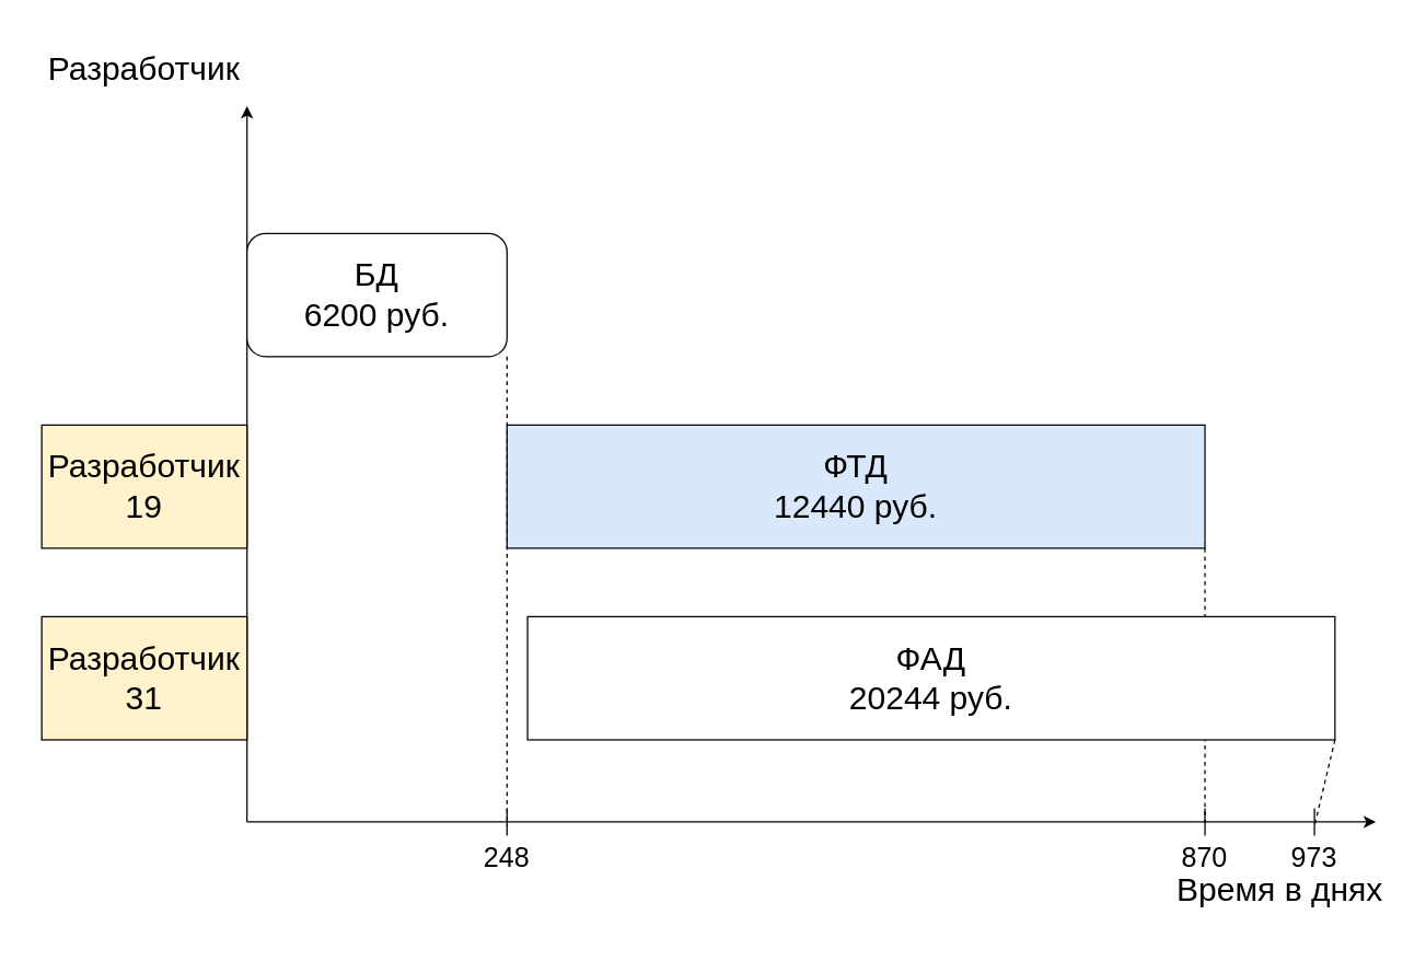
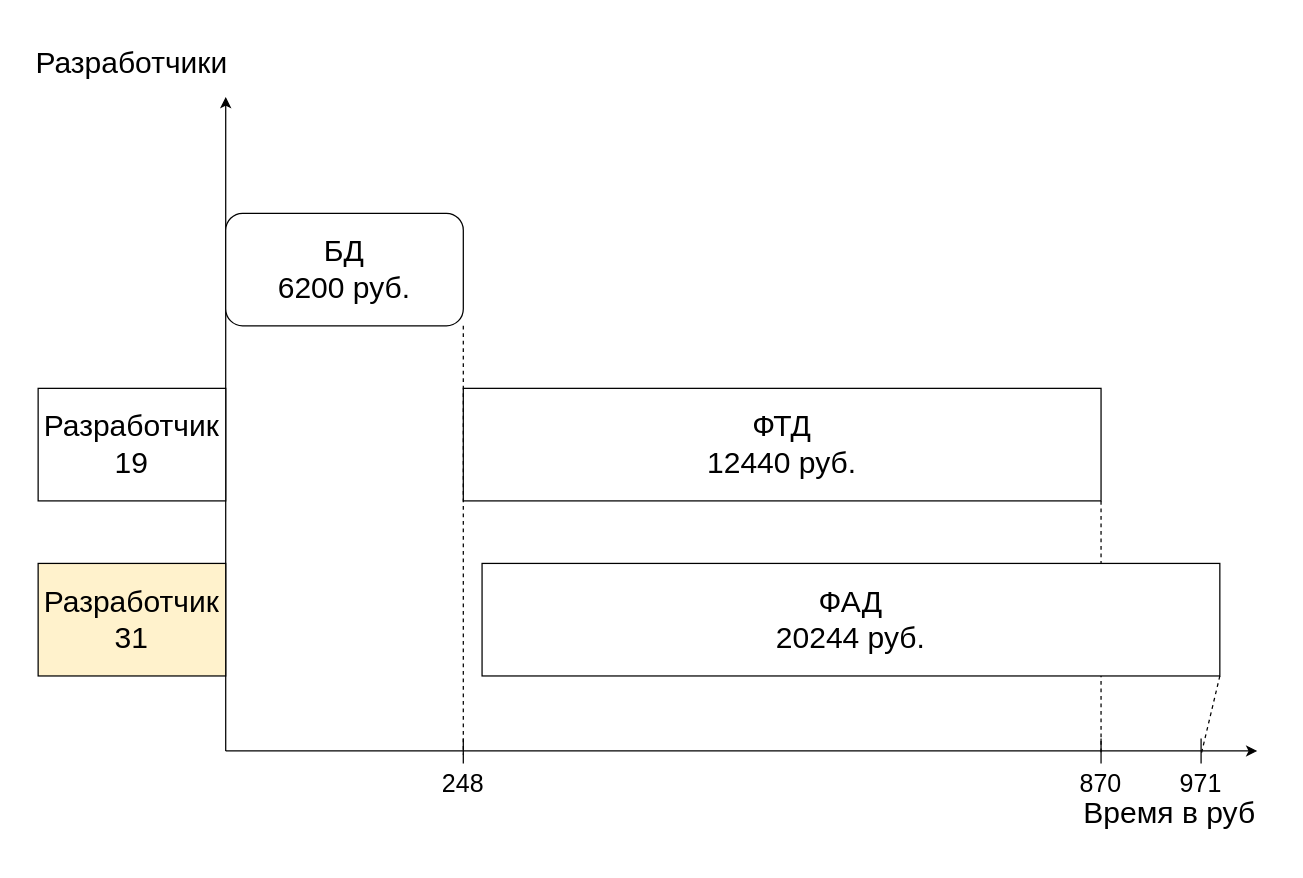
  <mxCell id="0" />
  <mxCell id="1" parent="0" />
  <mxCell id="2" value="" style="endArrow=classic;html=1;rounded=0;" edge="1" parent="1"><mxGeometry width="50" height="50" relative="1" as="geometry"><mxPoint x="180" y="600" as="sourcePoint" /><mxPoint x="180" y="77" as="targetPoint" /></mxGeometry></mxCell>
  <mxCell id="3" value="" style="endArrow=classic;html=1;rounded=0;" edge="1" parent="1"><mxGeometry width="50" height="50" relative="1" as="geometry"><mxPoint x="180" y="600" as="sourcePoint" /><mxPoint x="1004.923" y="600" as="targetPoint" /></mxGeometry></mxCell>
  <mxCell id="4" value="&lt;font style=&quot;font-size: 24px;&quot;&gt;Разработчик&lt;br style=&quot;border-color: var(--border-color);&quot;&gt;31&lt;br&gt;&lt;/font&gt;" style="rounded=0;whiteSpace=wrap;html=1;fillColor=#fff2cc;" vertex="1" parent="1"><mxGeometry x="30" y="450" width="150" height="90" as="geometry" /></mxCell>
- <mxCell id="5" value="&lt;span style=&quot;font-size: 24px;&quot;&gt;Разработчик&lt;br&gt;19&lt;br&gt;&lt;/span&gt;" style="rounded=0;whiteSpace=wrap;html=1;fillColor=#fff2cc;" vertex="1" parent="1"><mxGeometry x="30" y="310" width="150" height="90" as="geometry" /></mxCell>
- <mxCell id="6" value="&lt;font style=&quot;font-size: 24px;&quot;&gt;Разработчик&lt;/font&gt;" style="text;html=1;strokeColor=none;fillColor=none;align=center;verticalAlign=middle;whiteSpace=wrap;rounded=0;" vertex="1" parent="1"><mxGeometry x="20" y="20" width="170" height="60" as="geometry" /></mxCell>
- <mxCell id="7" value="&lt;font style=&quot;font-size: 24px;&quot;&gt;Время в днях&lt;/font&gt;" style="text;html=1;strokeColor=none;fillColor=none;align=center;verticalAlign=middle;whiteSpace=wrap;rounded=0;" vertex="1" parent="1"><mxGeometry x="850" y="620" width="170" height="60" as="geometry" /></mxCell>
+ <mxCell id="5" value="&lt;span style=&quot;font-size: 24px;&quot;&gt;Разработчик&lt;br&gt;19&lt;br&gt;&lt;/span&gt;" style="rounded=0;whiteSpace=wrap;html=1;" vertex="1" parent="1"><mxGeometry x="30" y="310" width="150" height="90" as="geometry" /></mxCell>
+ <mxCell id="6" value="&lt;font style=&quot;font-size: 24px;&quot;&gt;Разработчики&lt;/font&gt;" style="text;html=1;strokeColor=none;fillColor=none;align=center;verticalAlign=middle;whiteSpace=wrap;rounded=0;" vertex="1" parent="1"><mxGeometry x="20" y="20" width="170" height="60" as="geometry" /></mxCell>
+ <mxCell id="7" value="&lt;font style=&quot;font-size: 24px;&quot;&gt;Время в руб&lt;/font&gt;" style="text;html=1;strokeColor=none;fillColor=none;align=center;verticalAlign=middle;whiteSpace=wrap;rounded=0;" vertex="1" parent="1"><mxGeometry x="850" y="620" width="170" height="60" as="geometry" /></mxCell>
  <mxCell id="8" value="&lt;font style=&quot;font-size: 24px;&quot;&gt;БД&lt;br&gt;6200 руб.&lt;br&gt;&lt;/font&gt;" style="whiteSpace=wrap;html=1;rounded=1;" vertex="1" parent="1"><mxGeometry x="180" y="170" width="190" height="90" as="geometry" /></mxCell>
  <mxCell id="9" value="248" style="text;html=1;strokeColor=none;fillColor=none;align=center;verticalAlign=middle;whiteSpace=wrap;rounded=0;fontSize=20;" vertex="1" parent="1"><mxGeometry x="340" y="610" width="60" height="30" as="geometry" /></mxCell>
  <mxCell id="10" value="870" style="text;html=1;strokeColor=none;fillColor=none;align=center;verticalAlign=middle;whiteSpace=wrap;rounded=0;fontSize=20;" vertex="1" parent="1"><mxGeometry x="850" y="610" width="60" height="30" as="geometry" /></mxCell>
  <mxCell id="11" value="" style="endArrow=none;html=1;rounded=0;exitX=0.5;exitY=0;exitDx=0;exitDy=0;" edge="1" parent="1"><mxGeometry width="50" height="50" relative="1" as="geometry"><mxPoint x="370" y="610" as="sourcePoint" /><mxPoint x="370" y="590" as="targetPoint" /></mxGeometry></mxCell>
  <mxCell id="12" value="" style="endArrow=none;html=1;rounded=0;exitX=0.5;exitY=0;exitDx=0;exitDy=0;" edge="1" parent="1"><mxGeometry width="50" height="50" relative="1" as="geometry"><mxPoint x="880" y="610" as="sourcePoint" /><mxPoint x="880" y="590" as="targetPoint" /></mxGeometry></mxCell>
- <mxCell id="13" value="973" style="text;html=1;strokeColor=none;fillColor=none;align=center;verticalAlign=middle;whiteSpace=wrap;rounded=0;fontSize=20;" vertex="1" parent="1"><mxGeometry x="930" y="610" width="60" height="30" as="geometry" /></mxCell>
- <mxCell id="14" value="&lt;font style=&quot;font-size: 24px;&quot;&gt;ФТД&lt;br&gt;12440 руб.&lt;br&gt;&lt;/font&gt;" style="rounded=0;whiteSpace=wrap;html=1;fillColor=#dae8fc;" vertex="1" parent="1"><mxGeometry x="370" y="310" width="510" height="90" as="geometry" /></mxCell>
+ <mxCell id="13" value="971" style="text;html=1;strokeColor=none;fillColor=none;align=center;verticalAlign=middle;whiteSpace=wrap;rounded=0;fontSize=20;" vertex="1" parent="1"><mxGeometry x="930" y="610" width="60" height="30" as="geometry" /></mxCell>
+ <mxCell id="14" value="&lt;font style=&quot;font-size: 24px;&quot;&gt;ФТД&lt;br&gt;12440 руб.&lt;br&gt;&lt;/font&gt;" style="rounded=0;whiteSpace=wrap;html=1;" vertex="1" parent="1"><mxGeometry x="370" y="310" width="510" height="90" as="geometry" /></mxCell>
  <mxCell id="15" value="" style="endArrow=none;dashed=1;html=1;rounded=0;exitX=1;exitY=1;exitDx=0;exitDy=0;" edge="1" parent="1" source="8"><mxGeometry width="50" height="50" relative="1" as="geometry"><mxPoint x="550" y="413" as="sourcePoint" /><mxPoint x="370" y="603" as="targetPoint" /></mxGeometry></mxCell>
  <mxCell id="16" value="" style="endArrow=none;dashed=1;html=1;rounded=0;exitX=1;exitY=1;exitDx=0;exitDy=0;" edge="1" parent="1"><mxGeometry width="50" height="50" relative="1" as="geometry"><mxPoint x="880" y="400" as="sourcePoint" /><mxPoint x="880" y="603" as="targetPoint" /></mxGeometry></mxCell>
  <mxCell id="17" value="&lt;font style=&quot;font-size: 24px;&quot;&gt;ФАД&lt;br&gt;20244 руб.&lt;br&gt;&lt;/font&gt;" style="rounded=0;whiteSpace=wrap;html=1;" vertex="1" parent="1"><mxGeometry x="385" y="450" width="590" height="90" as="geometry" /></mxCell>
  <mxCell id="18" value="" style="endArrow=none;dashed=1;html=1;rounded=0;exitX=1;exitY=1;exitDx=0;exitDy=0;" edge="1" parent="1" source="17"><mxGeometry width="50" height="50" relative="1" as="geometry"><mxPoint x="1030" y="363" as="sourcePoint" /><mxPoint x="960" y="603" as="targetPoint" /></mxGeometry></mxCell>
  <mxCell id="19" value="" style="endArrow=none;html=1;rounded=0;exitX=0.5;exitY=0;exitDx=0;exitDy=0;" edge="1" parent="1"><mxGeometry width="50" height="50" relative="1" as="geometry"><mxPoint x="960" y="610" as="sourcePoint" /><mxPoint x="960" y="590" as="targetPoint" /></mxGeometry></mxCell>
